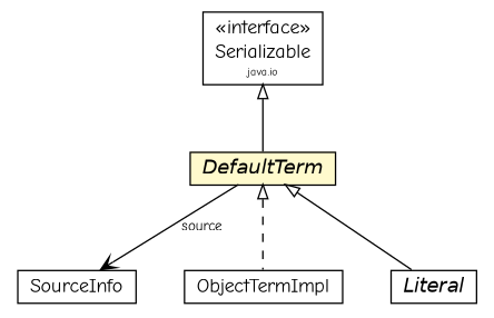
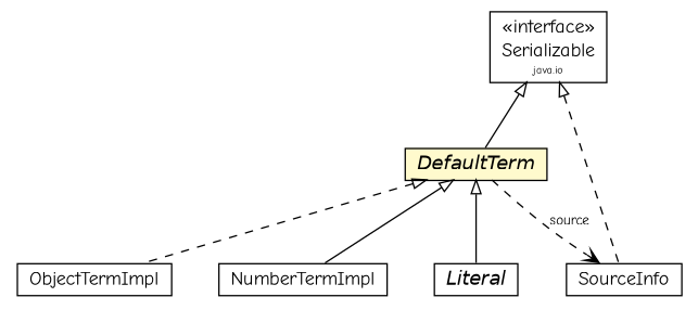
  digraph {
    fontname="Comic Neue"
    nodesep=0.25
    ranksep=0.5
    node [fontcolor=black fontname="Comic Neue" fontsize=14.0 shape=plaintext]
    edge [fontname="Comic Neue" fontsize=10 headport=p labelfontname=Helvetica labelfontsize=10 tailport=p arrowtail=empty dir=back]
    n1 [label=<<table title="jason.asSyntax.DefaultTerm" border="0" cellborder="1" cellspacing="0" cellpadding="2" port="p" bgcolor="lemonChiffon" href="./DefaultTerm.html"> 		<tr><td><table border="0" cellspacing="0" cellpadding="1"> <tr><td align="center" balign="center"><font face="Helvetica-Oblique"> DefaultTerm </font></td></tr> 		</table></td></tr> 		</table>>]
    n2 [label=<<table title="jason.asSyntax.SourceInfo" border="0" cellborder="1" cellspacing="0" cellpadding="2" port="p" href="./SourceInfo.html"> 		<tr><td><table border="0" cellspacing="0" cellpadding="1"> <tr><td align="center" balign="center"> SourceInfo </td></tr> 		</table></td></tr> 		</table>>]
    n3 [label=<<table title="jason.asSyntax.ObjectTermImpl" border="0" cellborder="1" cellspacing="0" cellpadding="2" port="p" href="./ObjectTermImpl.html"> 		<tr><td><table border="0" cellspacing="0" cellpadding="1"> <tr><td align="center" balign="center"> ObjectTermImpl </td></tr> 		</table></td></tr> 		</table>>]
+   n4 [label=<<table title="jason.asSyntax.NumberTermImpl" border="0" cellborder="1" cellspacing="0" cellpadding="2" port="p" href="./NumberTermImpl.html"> 		<tr><td><table border="0" cellspacing="0" cellpadding="1"> <tr><td align="center" balign="center"> NumberTermImpl </td></tr> 		</table></td></tr> 		</table>>]
    n5 [label=<<table title="jason.asSyntax.Literal" border="0" cellborder="1" cellspacing="0" cellpadding="2" port="p" href="./Literal.html"> 		<tr><td><table border="0" cellspacing="0" cellpadding="1"> <tr><td align="center" balign="center"><font face="Helvetica-Oblique"> Literal </font></td></tr> 		</table></td></tr> 		</table>>]
    n6 [label=<<table title="java.io.Serializable" border="0" cellborder="1" cellspacing="0" cellpadding="2" port="p" href="http://java.sun.com/j2se/1.4.2/docs/api/java/io/Serializable.html"> 		<tr><td><table border="0" cellspacing="0" cellpadding="1"> <tr><td align="center" balign="center"> &#171;interface&#187; </td></tr> <tr><td align="center" balign="center"> Serializable </td></tr> <tr><td align="center" balign="center"><font point-size="8.0"> java.io </font></td></tr> 		</table></td></tr> 		</table>>]
-   n1 -> n2 [arrowhead=open color=black fontcolor=black fontsize=10.0 label=source arrowtail="" dir=""]
+   n1 -> n2 [arrowhead=open color=black fontcolor=black fontsize=10.0 label=source style=dashed arrowtail="" dir=""]
    n1 -> n3 [style=dashed]
+   n1 -> n4
    n1 -> n5
    n6 -> n1 [style=solid]
+   n6 -> n2 [style=dashed]
  }
